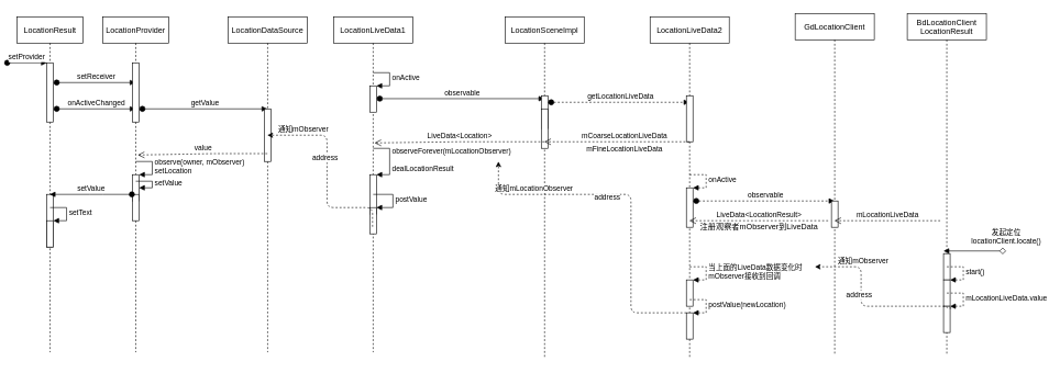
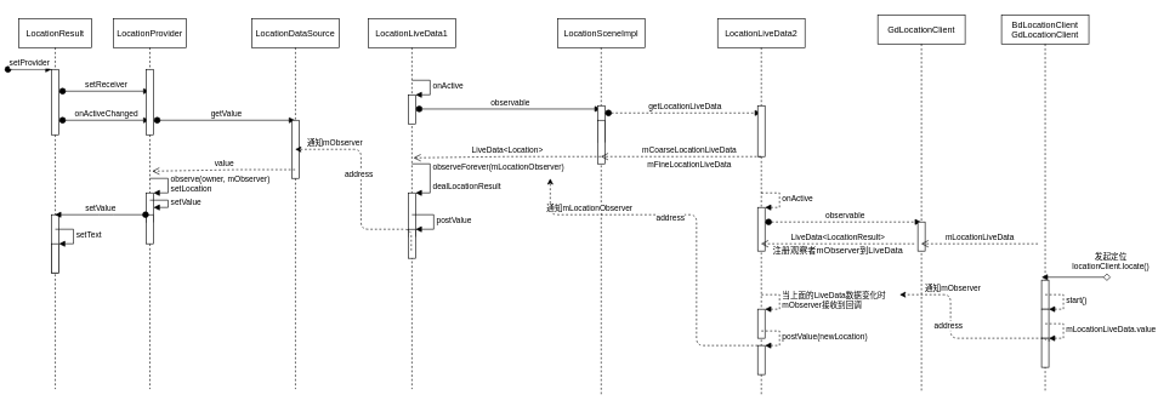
  <mxCell id="0" />
  <mxCell id="1" parent="0" />
  <mxCell id="2" value="LocationResult" style="shape=umlLifeline;perimeter=lifelinePerimeter;container=1;collapsible=0;recursiveResize=0;rounded=0;shadow=0;strokeWidth=1;" parent="1" vertex="1"><mxGeometry x="20" y="25" width="100" height="510" as="geometry" /></mxCell>
  <mxCell id="3" value="" style="points=[];perimeter=orthogonalPerimeter;rounded=0;shadow=0;strokeWidth=1;" parent="2" vertex="1"><mxGeometry x="45" y="70" width="10" height="90" as="geometry" /></mxCell>
  <mxCell id="4" value="setProvider" style="verticalAlign=bottom;startArrow=oval;endArrow=block;startSize=8;shadow=0;strokeWidth=1;" parent="2" target="3" edge="1"><mxGeometry relative="1" as="geometry"><mxPoint x="-15" y="70" as="sourcePoint" /></mxGeometry></mxCell>
  <mxCell id="5" value="onActiveChanged" style="html=1;verticalAlign=bottom;startArrow=oval;startFill=1;endArrow=block;startSize=8;" edge="1" parent="2" target="10"><mxGeometry width="60" relative="1" as="geometry"><mxPoint x="60" y="140" as="sourcePoint" /><mxPoint x="120" y="140" as="targetPoint" /></mxGeometry></mxCell>
  <mxCell id="6" value="setReceiver" style="html=1;verticalAlign=bottom;startArrow=oval;startFill=1;endArrow=block;startSize=8;" edge="1" parent="2" target="10"><mxGeometry width="60" relative="1" as="geometry"><mxPoint x="60" y="100" as="sourcePoint" /><mxPoint x="120" y="100" as="targetPoint" /></mxGeometry></mxCell>
  <mxCell id="7" value="" style="html=1;points=[];perimeter=orthogonalPerimeter;" vertex="1" parent="2"><mxGeometry x="45" y="270" width="10" height="80" as="geometry" /></mxCell>
  <mxCell id="8" value="" style="html=1;points=[];perimeter=orthogonalPerimeter;" vertex="1" parent="2"><mxGeometry x="45" y="310" width="10" height="40" as="geometry" /></mxCell>
  <mxCell id="9" value="setText" style="edgeStyle=orthogonalEdgeStyle;html=1;align=left;spacingLeft=2;endArrow=block;rounded=0;" edge="1" target="7" parent="2"><mxGeometry relative="1" as="geometry"><mxPoint x="50" y="290" as="sourcePoint" /><Array as="points"><mxPoint x="75" y="290" /><mxPoint x="75" y="310" /></Array></mxGeometry></mxCell>
  <mxCell id="10" value="LocationProvider" style="shape=umlLifeline;perimeter=lifelinePerimeter;container=1;collapsible=0;recursiveResize=0;rounded=0;shadow=0;strokeWidth=1;" parent="1" vertex="1"><mxGeometry x="150" y="25" width="100" height="510" as="geometry" /></mxCell>
  <mxCell id="11" value="" style="points=[];perimeter=orthogonalPerimeter;rounded=0;shadow=0;strokeWidth=1;" parent="10" vertex="1"><mxGeometry x="45" y="70" width="10" height="90" as="geometry" /></mxCell>
  <mxCell id="12" value="getValue" style="html=1;verticalAlign=bottom;startArrow=oval;startFill=1;endArrow=block;startSize=8;" edge="1" parent="10" target="17"><mxGeometry width="60" relative="1" as="geometry"><mxPoint x="60" y="140" as="sourcePoint" /><mxPoint x="120" y="140" as="targetPoint" /></mxGeometry></mxCell>
  <mxCell id="13" value="" style="html=1;points=[];perimeter=orthogonalPerimeter;" vertex="1" parent="10"><mxGeometry x="45" y="240" width="10" height="40" as="geometry" /></mxCell>
  <mxCell id="14" value="observe(owner, mObserver)&lt;br&gt;setLocation" style="edgeStyle=orthogonalEdgeStyle;html=1;align=left;spacingLeft=2;endArrow=block;rounded=0;entryX=1;entryY=0;" edge="1" target="13" parent="10"><mxGeometry relative="1" as="geometry"><mxPoint x="50" y="220" as="sourcePoint" /><Array as="points"><mxPoint x="75" y="220" /></Array></mxGeometry></mxCell>
  <mxCell id="15" value="" style="html=1;points=[];perimeter=orthogonalPerimeter;" vertex="1" parent="10"><mxGeometry x="45" y="270" width="10" height="40" as="geometry" /></mxCell>
  <mxCell id="16" value="setValue" style="edgeStyle=orthogonalEdgeStyle;html=1;align=left;spacingLeft=2;endArrow=block;rounded=0;" edge="1" target="13" parent="10"><mxGeometry relative="1" as="geometry"><mxPoint x="50" y="250" as="sourcePoint" /><Array as="points"><mxPoint x="75" y="250" /><mxPoint x="75" y="260" /></Array></mxGeometry></mxCell>
  <mxCell id="17" value="LocationDataSource" style="shape=umlLifeline;perimeter=lifelinePerimeter;container=1;collapsible=0;recursiveResize=0;rounded=0;shadow=0;strokeWidth=1;" vertex="1" parent="1"><mxGeometry x="340" y="25" width="120" height="510" as="geometry" /></mxCell>
  <mxCell id="18" value="" style="html=1;points=[];perimeter=orthogonalPerimeter;" vertex="1" parent="17"><mxGeometry x="55" y="140" width="10" height="80" as="geometry" /></mxCell>
  <mxCell id="19" value="setValue" style="html=1;verticalAlign=bottom;startArrow=oval;startFill=1;endArrow=block;startSize=8;exitX=-0.1;exitY=0;exitDx=0;exitDy=0;exitPerimeter=0;" edge="1" parent="1" source="15" target="2"><mxGeometry width="60" relative="1" as="geometry"><mxPoint x="330" y="285" as="sourcePoint" /><mxPoint x="270" y="285" as="targetPoint" /><Array as="points"><mxPoint x="140" y="295" /></Array></mxGeometry></mxCell>
  <mxCell id="20" value="value" style="html=1;verticalAlign=bottom;endArrow=open;dashed=1;endSize=8;entryX=0.53;entryY=0.412;entryDx=0;entryDy=0;entryPerimeter=0;" edge="1" parent="1" source="17" target="10"><mxGeometry relative="1" as="geometry"><mxPoint x="330" y="235" as="sourcePoint" /><mxPoint x="250" y="235" as="targetPoint" /><Array as="points"><mxPoint x="320" y="233" /></Array></mxGeometry></mxCell>
  <mxCell id="21" value="LocationLiveData1" style="shape=umlLifeline;perimeter=lifelinePerimeter;container=1;collapsible=0;recursiveResize=0;rounded=0;shadow=0;strokeWidth=1;" vertex="1" parent="1"><mxGeometry x="500" y="25" width="120" height="510" as="geometry" /></mxCell>
  <mxCell id="22" value="" style="html=1;points=[];perimeter=orthogonalPerimeter;" vertex="1" parent="21"><mxGeometry x="55" y="105" width="10" height="40" as="geometry" /></mxCell>
  <mxCell id="23" value="onActive" style="edgeStyle=orthogonalEdgeStyle;html=1;align=left;spacingLeft=2;endArrow=block;rounded=0;entryX=1;entryY=0;" edge="1" target="22" parent="21"><mxGeometry relative="1" as="geometry"><mxPoint x="60" y="85" as="sourcePoint" /><Array as="points"><mxPoint x="85" y="85" /></Array></mxGeometry></mxCell>
  <mxCell id="24" value="observable" style="html=1;verticalAlign=bottom;startArrow=oval;startFill=1;endArrow=block;startSize=8;" edge="1" parent="21" target="29"><mxGeometry width="60" relative="1" as="geometry"><mxPoint x="70" y="124.5" as="sourcePoint" /><mxPoint x="130" y="124.5" as="targetPoint" /></mxGeometry></mxCell>
  <mxCell id="25" value="" style="html=1;points=[];perimeter=orthogonalPerimeter;" vertex="1" parent="21"><mxGeometry x="55" y="240" width="10" height="60" as="geometry" /></mxCell>
  <mxCell id="26" value="observeForever(mLocationObserver)&lt;br&gt;&lt;br&gt;dealLocationResult" style="edgeStyle=orthogonalEdgeStyle;html=1;align=left;spacingLeft=2;endArrow=block;rounded=0;entryX=1;entryY=0;" edge="1" target="25" parent="21"><mxGeometry relative="1" as="geometry"><mxPoint x="60" y="200" as="sourcePoint" /><Array as="points"><mxPoint x="60" y="200" /><mxPoint x="85" y="200" /><mxPoint x="85" y="240" /></Array></mxGeometry></mxCell>
  <mxCell id="27" value="" style="html=1;points=[];perimeter=orthogonalPerimeter;" vertex="1" parent="21"><mxGeometry x="55" y="290" width="10" height="40" as="geometry" /></mxCell>
  <mxCell id="28" value="postValue" style="edgeStyle=orthogonalEdgeStyle;html=1;align=left;spacingLeft=2;endArrow=block;rounded=0;entryX=1;entryY=0;" edge="1" target="27" parent="21"><mxGeometry relative="1" as="geometry"><mxPoint x="60" y="270" as="sourcePoint" /><Array as="points"><mxPoint x="90" y="270" /><mxPoint x="90" y="290" /></Array></mxGeometry></mxCell>
  <mxCell id="29" value="LocationSceneImpl" style="shape=umlLifeline;perimeter=lifelinePerimeter;container=1;collapsible=0;recursiveResize=0;rounded=0;shadow=0;strokeWidth=1;" vertex="1" parent="1"><mxGeometry x="760" y="25" width="120" height="520" as="geometry" /></mxCell>
  <mxCell id="30" value="" style="html=1;points=[];perimeter=orthogonalPerimeter;" vertex="1" parent="29"><mxGeometry x="55" y="120" width="10" height="50" as="geometry" /></mxCell>
  <mxCell id="31" value="" style="html=1;points=[];perimeter=orthogonalPerimeter;" vertex="1" parent="29"><mxGeometry x="55" y="140" width="10" height="60" as="geometry" /></mxCell>
  <mxCell id="32" value="getLocationLiveData" style="html=1;verticalAlign=bottom;startArrow=oval;startFill=1;endArrow=block;startSize=8;dashed=1;" edge="1" parent="29" target="37"><mxGeometry width="60" relative="1" as="geometry"><mxPoint x="70" y="130" as="sourcePoint" /><mxPoint x="130" y="130" as="targetPoint" /></mxGeometry></mxCell>
  <mxCell id="33" value="" style="edgeStyle=segmentEdgeStyle;endArrow=classic;html=1;exitX=0.492;exitY=0.626;exitDx=0;exitDy=0;exitPerimeter=0;dashed=1;" edge="1" parent="1" source="21" target="17"><mxGeometry width="50" height="50" relative="1" as="geometry"><mxPoint x="440" y="365" as="sourcePoint" /><mxPoint x="470" y="205" as="targetPoint" /><Array as="points"><mxPoint x="559" y="315" /><mxPoint x="490" y="315" /><mxPoint x="490" y="205" /></Array></mxGeometry></mxCell>
  <mxCell id="34" value="address" style="edgeLabel;html=1;align=center;verticalAlign=middle;resizable=0;points=[];" vertex="1" connectable="0" parent="33"><mxGeometry x="0.168" y="4" relative="1" as="geometry"><mxPoint as="offset" /></mxGeometry></mxCell>
  <mxCell id="35" value="通知&lt;span style=&quot;text-align: left&quot;&gt;mObserver&lt;/span&gt;" style="edgeLabel;html=1;align=center;verticalAlign=middle;resizable=0;points=[];" vertex="1" connectable="0" parent="33"><mxGeometry x="0.748" y="-2" relative="1" as="geometry"><mxPoint x="15.78" y="-8" as="offset" /></mxGeometry></mxCell>
  <mxCell id="36" value="LiveData&amp;lt;Location&amp;gt;" style="html=1;verticalAlign=bottom;endArrow=open;dashed=1;endSize=8;entryX=0.517;entryY=0.376;entryDx=0;entryDy=0;entryPerimeter=0;" edge="1" parent="1" source="29" target="21"><mxGeometry relative="1" as="geometry"><mxPoint x="640" y="195" as="sourcePoint" /><mxPoint x="560" y="195" as="targetPoint" /><Array as="points"><mxPoint x="690" y="215" /></Array></mxGeometry></mxCell>
  <mxCell id="37" value="LocationLiveData2" style="shape=umlLifeline;perimeter=lifelinePerimeter;container=1;collapsible=0;recursiveResize=0;rounded=0;shadow=0;strokeWidth=1;" vertex="1" parent="1"><mxGeometry x="980" y="25" width="120" height="520" as="geometry" /></mxCell>
  <mxCell id="38" value="" style="html=1;points=[];perimeter=orthogonalPerimeter;" vertex="1" parent="37"><mxGeometry x="55" y="120" width="10" height="70" as="geometry" /></mxCell>
  <mxCell id="39" value="" style="html=1;points=[];perimeter=orthogonalPerimeter;" vertex="1" parent="37"><mxGeometry x="55" y="260" width="10" height="60" as="geometry" /></mxCell>
  <mxCell id="40" value="onActive" style="edgeStyle=orthogonalEdgeStyle;html=1;align=left;spacingLeft=2;endArrow=block;rounded=0;entryX=1;entryY=0;dashed=1;" edge="1" target="39" parent="37"><mxGeometry relative="1" as="geometry"><mxPoint x="60" y="240" as="sourcePoint" /><Array as="points"><mxPoint x="85" y="240" /></Array></mxGeometry></mxCell>
  <mxCell id="41" value="observable" style="html=1;verticalAlign=bottom;startArrow=oval;startFill=1;endArrow=block;startSize=8;dashed=1;" edge="1" parent="37" target="48"><mxGeometry width="60" relative="1" as="geometry"><mxPoint x="70" y="280" as="sourcePoint" /><mxPoint x="130" y="280" as="targetPoint" /></mxGeometry></mxCell>
  <mxCell id="42" value="" style="html=1;points=[];perimeter=orthogonalPerimeter;" vertex="1" parent="37"><mxGeometry x="55" y="400" width="10" height="40" as="geometry" /></mxCell>
  <mxCell id="43" value="当上面的LiveData数据变化时&lt;br&gt;mObserver接收到回调" style="edgeStyle=orthogonalEdgeStyle;html=1;align=left;spacingLeft=2;endArrow=block;rounded=0;entryX=1;entryY=0;dashed=1;" edge="1" target="42" parent="37"><mxGeometry relative="1" as="geometry"><mxPoint x="60" y="380" as="sourcePoint" /><Array as="points"><mxPoint x="85" y="380" /></Array></mxGeometry></mxCell>
  <mxCell id="44" value="" style="html=1;points=[];perimeter=orthogonalPerimeter;" vertex="1" parent="37"><mxGeometry x="55" y="450" width="10" height="40" as="geometry" /></mxCell>
  <mxCell id="45" value="&lt;span style=&quot;font-size: 11px&quot;&gt;postValue(newLocation)&lt;/span&gt;" style="edgeStyle=orthogonalEdgeStyle;html=1;align=left;spacingLeft=2;endArrow=block;rounded=0;entryX=1;entryY=0;dashed=1;" edge="1" target="44" parent="37"><mxGeometry relative="1" as="geometry"><mxPoint x="60" y="430" as="sourcePoint" /><Array as="points"><mxPoint x="85" y="430" /></Array></mxGeometry></mxCell>
  <mxCell id="46" value="mCoarseLocationLiveData" style="html=1;verticalAlign=bottom;endArrow=open;dashed=1;endSize=8;" edge="1" parent="1" source="37" target="29"><mxGeometry x="-0.096" relative="1" as="geometry"><mxPoint x="910" y="185" as="sourcePoint" /><mxPoint x="830" y="185" as="targetPoint" /><Array as="points"><mxPoint x="940" y="215" /></Array><mxPoint as="offset" /></mxGeometry></mxCell>
  <mxCell id="47" value="mFineLocationLiveData" style="edgeLabel;html=1;align=center;verticalAlign=middle;resizable=0;points=[];" vertex="1" connectable="0" parent="46"><mxGeometry x="0.198" relative="1" as="geometry"><mxPoint x="32.5" y="10" as="offset" /></mxGeometry></mxCell>
  <mxCell id="48" value="GdLocationClient" style="shape=umlLifeline;perimeter=lifelinePerimeter;container=1;collapsible=0;recursiveResize=0;rounded=0;shadow=0;strokeWidth=1;" vertex="1" parent="1"><mxGeometry x="1200" y="20" width="120" height="520" as="geometry" /></mxCell>
  <mxCell id="49" value="" style="html=1;points=[];perimeter=orthogonalPerimeter;" vertex="1" parent="48"><mxGeometry x="55" y="285" width="10" height="40" as="geometry" /></mxCell>
  <mxCell id="50" value="LiveData&amp;lt;LocationResult&amp;gt;" style="html=1;verticalAlign=bottom;endArrow=open;dashed=1;endSize=8;" edge="1" parent="1" target="37"><mxGeometry relative="1" as="geometry"><mxPoint x="1250" y="335" as="sourcePoint" /><mxPoint x="1170" y="335" as="targetPoint" /></mxGeometry></mxCell>
  <mxCell id="51" value="注册观察者mObserver到LiveData" style="text;html=1;align=center;verticalAlign=middle;resizable=0;points=[];autosize=1;" vertex="1" parent="1"><mxGeometry x="1050" y="335" width="190" height="20" as="geometry" /></mxCell>
  <mxCell id="52" value="" style="edgeStyle=segmentEdgeStyle;endArrow=classic;html=1;dashed=1;" edge="1" parent="1" source="44"><mxGeometry width="50" height="50" relative="1" as="geometry"><mxPoint x="1019.54" y="494.26" as="sourcePoint" /><mxPoint x="750" y="245" as="targetPoint" /><Array as="points"><mxPoint x="951" y="475" /><mxPoint x="951" y="295" /><mxPoint x="750" y="295" /></Array></mxGeometry></mxCell>
  <mxCell id="53" value="address" style="edgeLabel;html=1;align=center;verticalAlign=middle;resizable=0;points=[];" vertex="1" connectable="0" parent="52"><mxGeometry x="0.168" y="4" relative="1" as="geometry"><mxPoint as="offset" /></mxGeometry></mxCell>
  <mxCell id="54" value="通知&lt;span style=&quot;text-align: left&quot;&gt;mLocationObserver&lt;/span&gt;" style="edgeLabel;html=1;align=center;verticalAlign=middle;resizable=0;points=[];" vertex="1" connectable="0" parent="52"><mxGeometry x="0.748" y="-2" relative="1" as="geometry"><mxPoint x="38" y="-8" as="offset" /></mxGeometry></mxCell>
- <mxCell id="55" value="BdLocationClient&#10;LocationResult" style="shape=umlLifeline;perimeter=lifelinePerimeter;container=1;collapsible=0;recursiveResize=0;rounded=0;shadow=0;strokeWidth=1;" vertex="1" parent="1"><mxGeometry x="1370" y="20" width="120" height="520" as="geometry" /></mxCell>
+ <mxCell id="55" value="BdLocationClient&#10;GdLocationClient" style="shape=umlLifeline;perimeter=lifelinePerimeter;container=1;collapsible=0;recursiveResize=0;rounded=0;shadow=0;strokeWidth=1;" vertex="1" parent="1"><mxGeometry x="1370" y="20" width="120" height="520" as="geometry" /></mxCell>
  <mxCell id="56" value="" style="html=1;points=[];perimeter=orthogonalPerimeter;" vertex="1" parent="55"><mxGeometry x="55" y="365" width="10" height="40" as="geometry" /></mxCell>
  <mxCell id="57" value="发起定位&lt;br&gt;locationClient.locate()" style="html=1;verticalAlign=bottom;startArrow=diamond;startFill=0;endArrow=block;startSize=8;entryX=0;entryY=-0.1;entryDx=0;entryDy=0;entryPerimeter=0;" edge="1" parent="55" target="56"><mxGeometry x="-1" y="-6" width="60" relative="1" as="geometry"><mxPoint x="150" y="361" as="sourcePoint" /><mxPoint x="140" y="315" as="targetPoint" /><mxPoint as="offset" /></mxGeometry></mxCell>
  <mxCell id="58" value="" style="html=1;points=[];perimeter=orthogonalPerimeter;" vertex="1" parent="55"><mxGeometry x="55" y="405" width="10" height="40" as="geometry" /></mxCell>
  <mxCell id="59" value="start()" style="edgeStyle=orthogonalEdgeStyle;html=1;align=left;spacingLeft=2;endArrow=block;rounded=0;entryX=1;entryY=0;dashed=1;" edge="1" target="58" parent="55"><mxGeometry relative="1" as="geometry"><mxPoint x="60" y="385" as="sourcePoint" /><Array as="points"><mxPoint x="85" y="385" /></Array></mxGeometry></mxCell>
  <mxCell id="60" value="" style="html=1;points=[];perimeter=orthogonalPerimeter;" vertex="1" parent="55"><mxGeometry x="55" y="445" width="10" height="40" as="geometry" /></mxCell>
  <mxCell id="61" value="mLocationLiveData.value" style="edgeStyle=orthogonalEdgeStyle;html=1;align=left;spacingLeft=2;endArrow=block;rounded=0;entryX=1;entryY=0;dashed=1;" edge="1" target="60" parent="55"><mxGeometry relative="1" as="geometry"><mxPoint x="60" y="425" as="sourcePoint" /><Array as="points"><mxPoint x="85" y="425" /></Array></mxGeometry></mxCell>
  <mxCell id="62" value="mLocationLiveData" style="html=1;verticalAlign=bottom;endArrow=open;dashed=1;endSize=8;" edge="1" parent="1" target="48"><mxGeometry relative="1" as="geometry"><mxPoint x="1420" y="335" as="sourcePoint" /><mxPoint x="1340" y="335" as="targetPoint" /></mxGeometry></mxCell>
  <mxCell id="63" value="" style="edgeStyle=segmentEdgeStyle;endArrow=classic;html=1;dashed=1;exitX=1.2;exitY=0.075;exitDx=0;exitDy=0;exitPerimeter=0;" edge="1" parent="1" source="60"><mxGeometry width="50" height="50" relative="1" as="geometry"><mxPoint x="1430" y="575" as="sourcePoint" /><mxPoint x="1230" y="405" as="targetPoint" /><Array as="points"><mxPoint x="1430" y="468" /><mxPoint x="1430" y="465" /><mxPoint x="1300" y="465" /><mxPoint x="1300" y="405" /></Array></mxGeometry></mxCell>
  <mxCell id="64" value="address" style="edgeLabel;html=1;align=center;verticalAlign=middle;resizable=0;points=[];" vertex="1" connectable="0" parent="63"><mxGeometry x="0.168" y="4" relative="1" as="geometry"><mxPoint as="offset" /></mxGeometry></mxCell>
  <mxCell id="65" value="通知&lt;span style=&quot;text-align: left&quot;&gt;mObserver&lt;/span&gt;" style="edgeLabel;html=1;align=center;verticalAlign=middle;resizable=0;points=[];" vertex="1" connectable="0" parent="63"><mxGeometry x="0.748" y="-2" relative="1" as="geometry"><mxPoint x="38" y="-8" as="offset" /></mxGeometry></mxCell>
